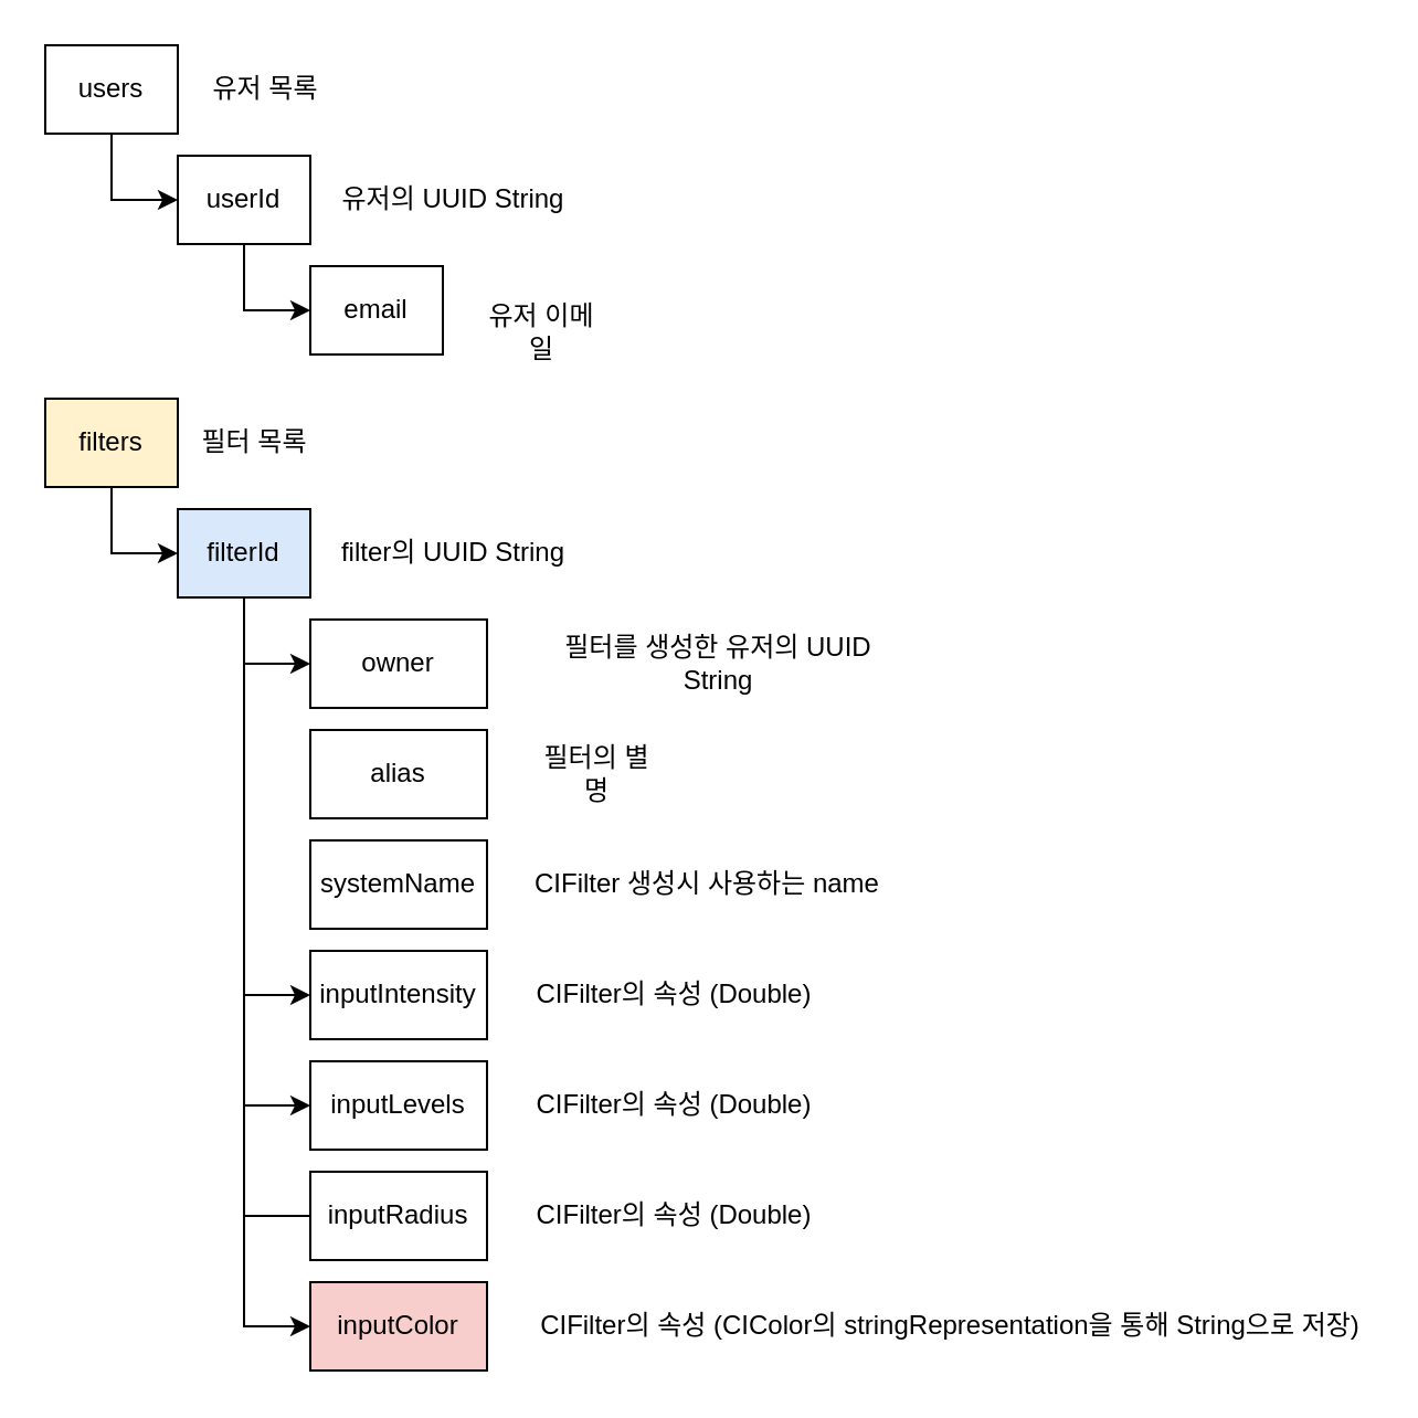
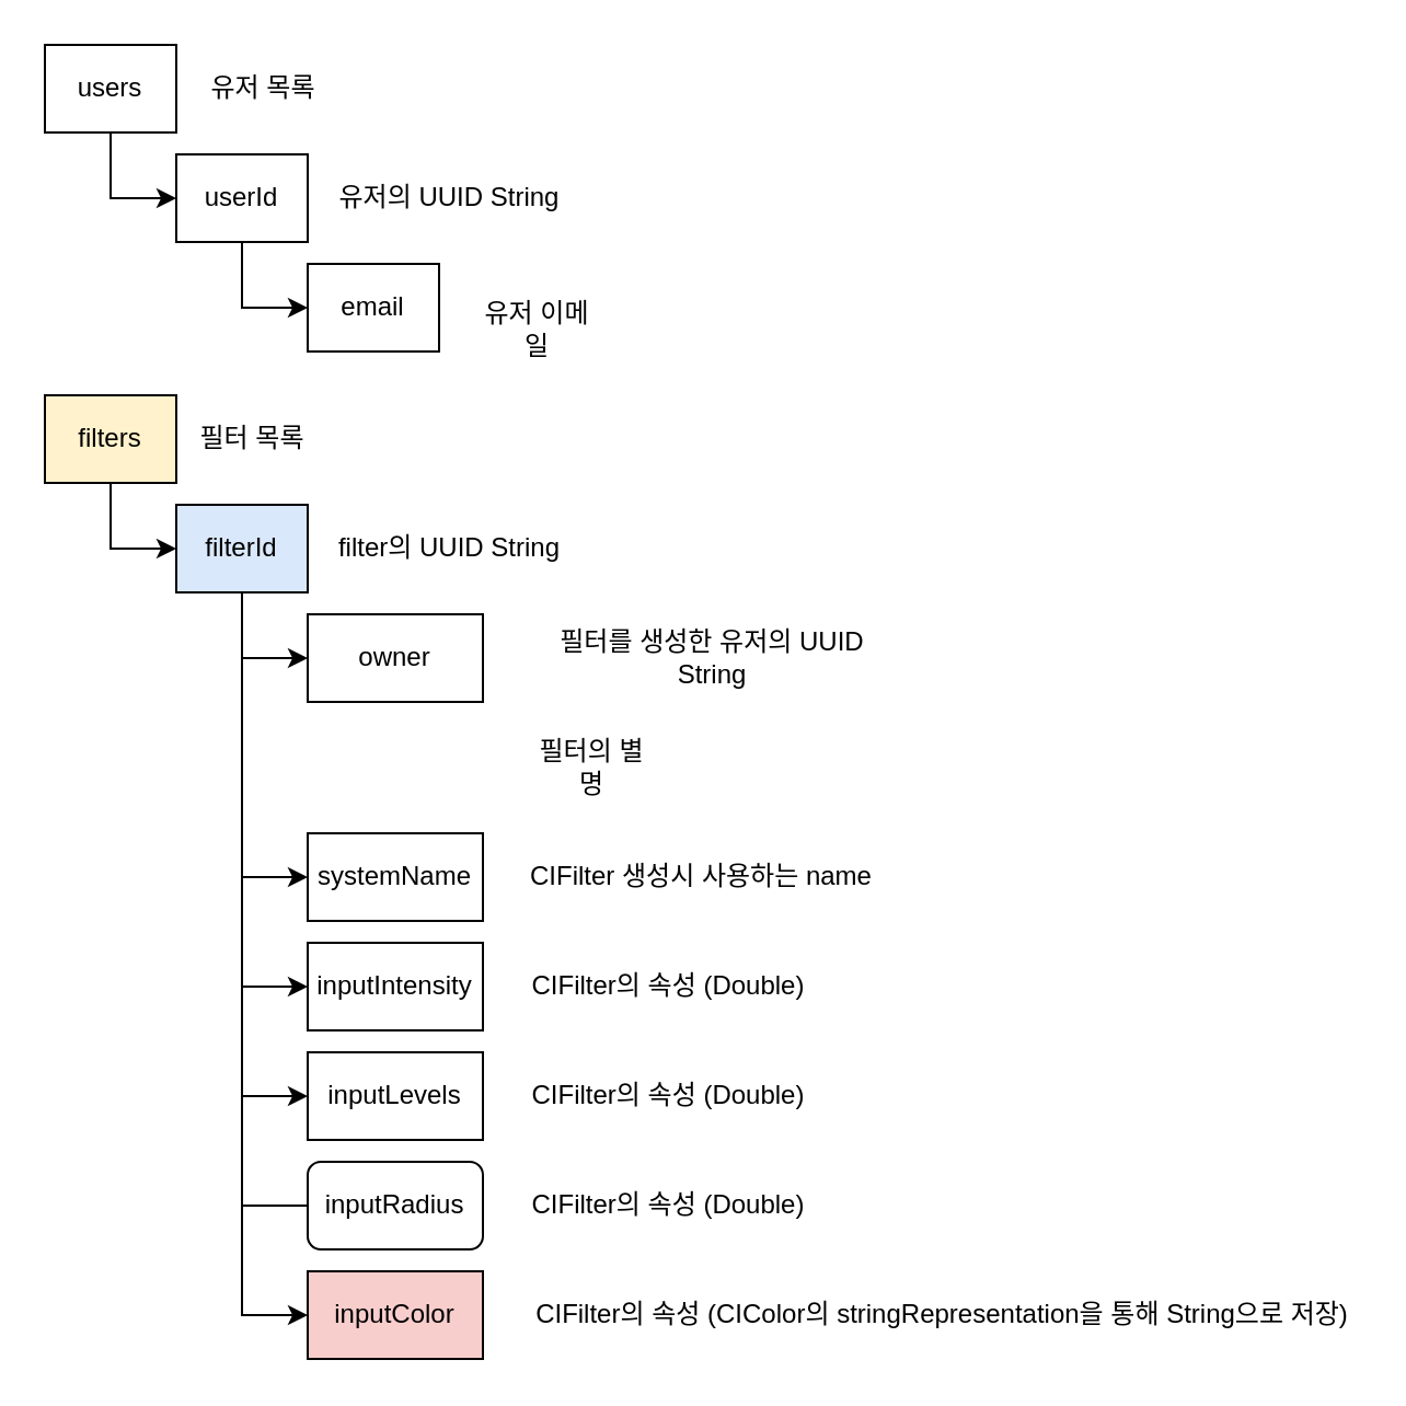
  <mxCell id="0" />
  <mxCell id="1" parent="0" />
  <mxCell id="2" style="edgeStyle=orthogonalEdgeStyle;rounded=0;orthogonalLoop=1;jettySize=auto;html=1;entryX=0;entryY=0.5;entryDx=0;entryDy=0;" edge="1" parent="1" source="3" target="29"><mxGeometry relative="1" as="geometry" /></mxCell>
  <mxCell id="3" value="users" style="rounded=0;whiteSpace=wrap;html=1;" parent="1" vertex="1"><mxGeometry x="20" y="20" width="60" height="40" as="geometry" /></mxCell>
  <mxCell id="4" value="email" style="rounded=0;whiteSpace=wrap;html=1;" parent="1" vertex="1"><mxGeometry x="140" y="120" width="60" height="40" as="geometry" /></mxCell>
  <mxCell id="5" value="유저 목록" style="text;html=1;strokeColor=none;fillColor=none;align=center;verticalAlign=middle;whiteSpace=wrap;rounded=0;" parent="1" vertex="1"><mxGeometry x="90" y="25" width="60" height="30" as="geometry" /></mxCell>
  <mxCell id="6" value="유저 이메일" style="text;html=1;strokeColor=none;fillColor=none;align=center;verticalAlign=middle;whiteSpace=wrap;rounded=0;" parent="1" vertex="1"><mxGeometry x="215" y="135" width="60" height="30" as="geometry" /></mxCell>
  <mxCell id="7" style="edgeStyle=orthogonalEdgeStyle;rounded=0;orthogonalLoop=1;jettySize=auto;html=1;entryX=0;entryY=0.5;entryDx=0;entryDy=0;" parent="1" source="13" target="26" edge="1"><mxGeometry relative="1" as="geometry" /></mxCell>
+ <mxCell id="8" style="edgeStyle=orthogonalEdgeStyle;rounded=0;orthogonalLoop=1;jettySize=auto;html=1;entryX=0;entryY=0.5;entryDx=0;entryDy=0;" parent="1" source="13" target="16" edge="1"><mxGeometry relative="1" as="geometry" /></mxCell>
  <mxCell id="9" style="edgeStyle=orthogonalEdgeStyle;rounded=0;orthogonalLoop=1;jettySize=auto;html=1;entryX=0;entryY=0.5;entryDx=0;entryDy=0;" parent="1" source="13" target="18" edge="1"><mxGeometry relative="1" as="geometry" /></mxCell>
  <mxCell id="10" style="edgeStyle=orthogonalEdgeStyle;rounded=0;orthogonalLoop=1;jettySize=auto;html=1;entryX=0;entryY=0.5;entryDx=0;entryDy=0;" parent="1" source="13" target="19" edge="1"><mxGeometry relative="1" as="geometry" /></mxCell>
  <mxCell id="11" style="edgeStyle=orthogonalEdgeStyle;rounded=0;orthogonalLoop=1;jettySize=auto;html=1;entryX=0;entryY=0.5;entryDx=0;entryDy=0;endArrow=none;" parent="1" source="13" target="20" edge="1"><mxGeometry relative="1" as="geometry" /></mxCell>
  <mxCell id="12" style="edgeStyle=orthogonalEdgeStyle;rounded=0;orthogonalLoop=1;jettySize=auto;html=1;entryX=0;entryY=0.5;entryDx=0;entryDy=0;" parent="1" source="13" target="21" edge="1"><mxGeometry relative="1" as="geometry" /></mxCell>
  <mxCell id="13" value="filterId" style="rounded=0;whiteSpace=wrap;html=1;fillColor=#dae8fc;" parent="1" vertex="1"><mxGeometry x="80" y="230" width="60" height="40" as="geometry" /></mxCell>
- <mxCell id="14" value="alias" style="rounded=0;whiteSpace=wrap;html=1;" parent="1" vertex="1"><mxGeometry x="140" y="330" width="80" height="40" as="geometry" /></mxCell>
  <mxCell id="15" value="필터의 별명" style="text;html=1;strokeColor=none;fillColor=none;align=center;verticalAlign=middle;whiteSpace=wrap;rounded=0;" parent="1" vertex="1"><mxGeometry x="240" y="335" width="60" height="30" as="geometry" /></mxCell>
  <mxCell id="16" value="systemName" style="rounded=0;whiteSpace=wrap;html=1;" parent="1" vertex="1"><mxGeometry x="140" y="380" width="80" height="40" as="geometry" /></mxCell>
  <mxCell id="17" value="CIFilter 생성시 사용하는 name" style="text;html=1;strokeColor=none;fillColor=none;align=center;verticalAlign=middle;whiteSpace=wrap;rounded=0;" parent="1" vertex="1"><mxGeometry x="240" y="385" width="160" height="30" as="geometry" /></mxCell>
  <mxCell id="18" value="inputIntensity" style="rounded=0;whiteSpace=wrap;html=1;" parent="1" vertex="1"><mxGeometry x="140" y="430" width="80" height="40" as="geometry" /></mxCell>
  <mxCell id="19" value="inputLevels" style="rounded=0;whiteSpace=wrap;html=1;" parent="1" vertex="1"><mxGeometry x="140" y="480" width="80" height="40" as="geometry" /></mxCell>
- <mxCell id="20" value="inputRadius" style="rounded=0;whiteSpace=wrap;html=1;" parent="1" vertex="1"><mxGeometry x="140" y="530" width="80" height="40" as="geometry" /></mxCell>
+ <mxCell id="20" value="inputRadius" style="whiteSpace=wrap;html=1;rounded=1;" parent="1" vertex="1"><mxGeometry x="140" y="530" width="80" height="40" as="geometry" /></mxCell>
  <mxCell id="21" value="inputColor" style="rounded=0;whiteSpace=wrap;html=1;fillColor=#f8cecc;" parent="1" vertex="1"><mxGeometry x="140" y="580" width="80" height="40" as="geometry" /></mxCell>
  <mxCell id="22" value="CIFilter의 속성 (Double)" style="text;html=1;strokeColor=none;fillColor=none;align=center;verticalAlign=middle;whiteSpace=wrap;rounded=0;" parent="1" vertex="1"><mxGeometry x="240" y="435" width="130" height="30" as="geometry" /></mxCell>
  <mxCell id="23" value="CIFilter의 속성 (CIColor의 stringRepresentation을 통해 String으로 저장)" style="text;html=1;strokeColor=none;fillColor=none;align=center;verticalAlign=middle;whiteSpace=wrap;rounded=0;" parent="1" vertex="1"><mxGeometry x="240" y="585" width="380" height="30" as="geometry" /></mxCell>
  <mxCell id="24" value="CIFilter의 속성 (Double)" style="text;html=1;strokeColor=none;fillColor=none;align=center;verticalAlign=middle;whiteSpace=wrap;rounded=0;" parent="1" vertex="1"><mxGeometry x="240" y="485" width="130" height="30" as="geometry" /></mxCell>
  <mxCell id="25" value="CIFilter의 속성 (Double)" style="text;html=1;strokeColor=none;fillColor=none;align=center;verticalAlign=middle;whiteSpace=wrap;rounded=0;" parent="1" vertex="1"><mxGeometry x="240" y="535" width="130" height="30" as="geometry" /></mxCell>
  <mxCell id="26" value="owner" style="rounded=0;whiteSpace=wrap;html=1;" parent="1" vertex="1"><mxGeometry x="140" y="280" width="80" height="40" as="geometry" /></mxCell>
  <mxCell id="27" value="필터를 생성한 유저의 UUID String" style="text;html=1;strokeColor=none;fillColor=none;align=center;verticalAlign=middle;whiteSpace=wrap;rounded=0;" parent="1" vertex="1"><mxGeometry x="240" y="285" width="170" height="30" as="geometry" /></mxCell>
  <mxCell id="28" style="edgeStyle=orthogonalEdgeStyle;rounded=0;orthogonalLoop=1;jettySize=auto;html=1;entryX=0;entryY=0.5;entryDx=0;entryDy=0;" edge="1" parent="1" source="29" target="4"><mxGeometry relative="1" as="geometry" /></mxCell>
  <mxCell id="29" value="userId" style="rounded=0;whiteSpace=wrap;html=1;" vertex="1" parent="1"><mxGeometry x="80" y="70" width="60" height="40" as="geometry" /></mxCell>
  <mxCell id="30" value="유저의 UUID String" style="text;html=1;strokeColor=none;fillColor=none;align=center;verticalAlign=middle;whiteSpace=wrap;rounded=0;" vertex="1" parent="1"><mxGeometry x="150" y="75" width="110" height="30" as="geometry" /></mxCell>
  <mxCell id="31" style="edgeStyle=orthogonalEdgeStyle;rounded=0;orthogonalLoop=1;jettySize=auto;html=1;entryX=0;entryY=0.5;entryDx=0;entryDy=0;" edge="1" parent="1" source="32" target="13"><mxGeometry relative="1" as="geometry" /></mxCell>
  <mxCell id="32" value="filters" style="rounded=0;whiteSpace=wrap;html=1;fillColor=#fff2cc;" vertex="1" parent="1"><mxGeometry x="20" y="180" width="60" height="40" as="geometry" /></mxCell>
  <mxCell id="33" value="필터 목록" style="text;html=1;strokeColor=none;fillColor=none;align=center;verticalAlign=middle;whiteSpace=wrap;rounded=0;" vertex="1" parent="1"><mxGeometry x="90" y="185" width="50" height="30" as="geometry" /></mxCell>
  <mxCell id="34" value="filter의 UUID String" style="text;html=1;strokeColor=none;fillColor=none;align=center;verticalAlign=middle;whiteSpace=wrap;rounded=0;" vertex="1" parent="1"><mxGeometry x="150" y="235" width="110" height="30" as="geometry" /></mxCell>
